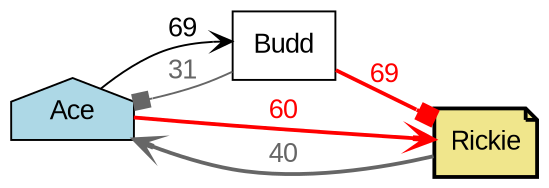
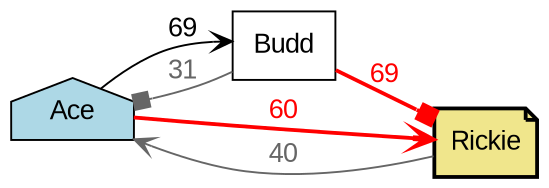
  strict digraph {
    fontname="Liberation Sans"
    rankdir=LR
    node [fontname="Liberation Sans" style=filled]
    edge [arrowhead=vee fontname="Liberation Sans" color=red fontcolor=red]
    Ace [fillcolor=lightblue shape=house]
    Budd [fillcolor=white shape=box]
    Rickie [fillcolor=khaki shape=note style="bold,filled"]
    Ace -> Budd [label=69 color="" fontcolor=""]
    Ace -> Rickie [label=60 style=bold]
    Budd -> Ace [arrowhead=box color=gray40 fontcolor=gray40 label=31]
    Budd -> Rickie [arrowhead=box label=69 style=bold]
-   Rickie -> Ace [color=gray40 fontcolor=gray40 label=40 style=bold]
+   Rickie -> Ace [color=gray40 fontcolor=gray40 label=40]
  }
